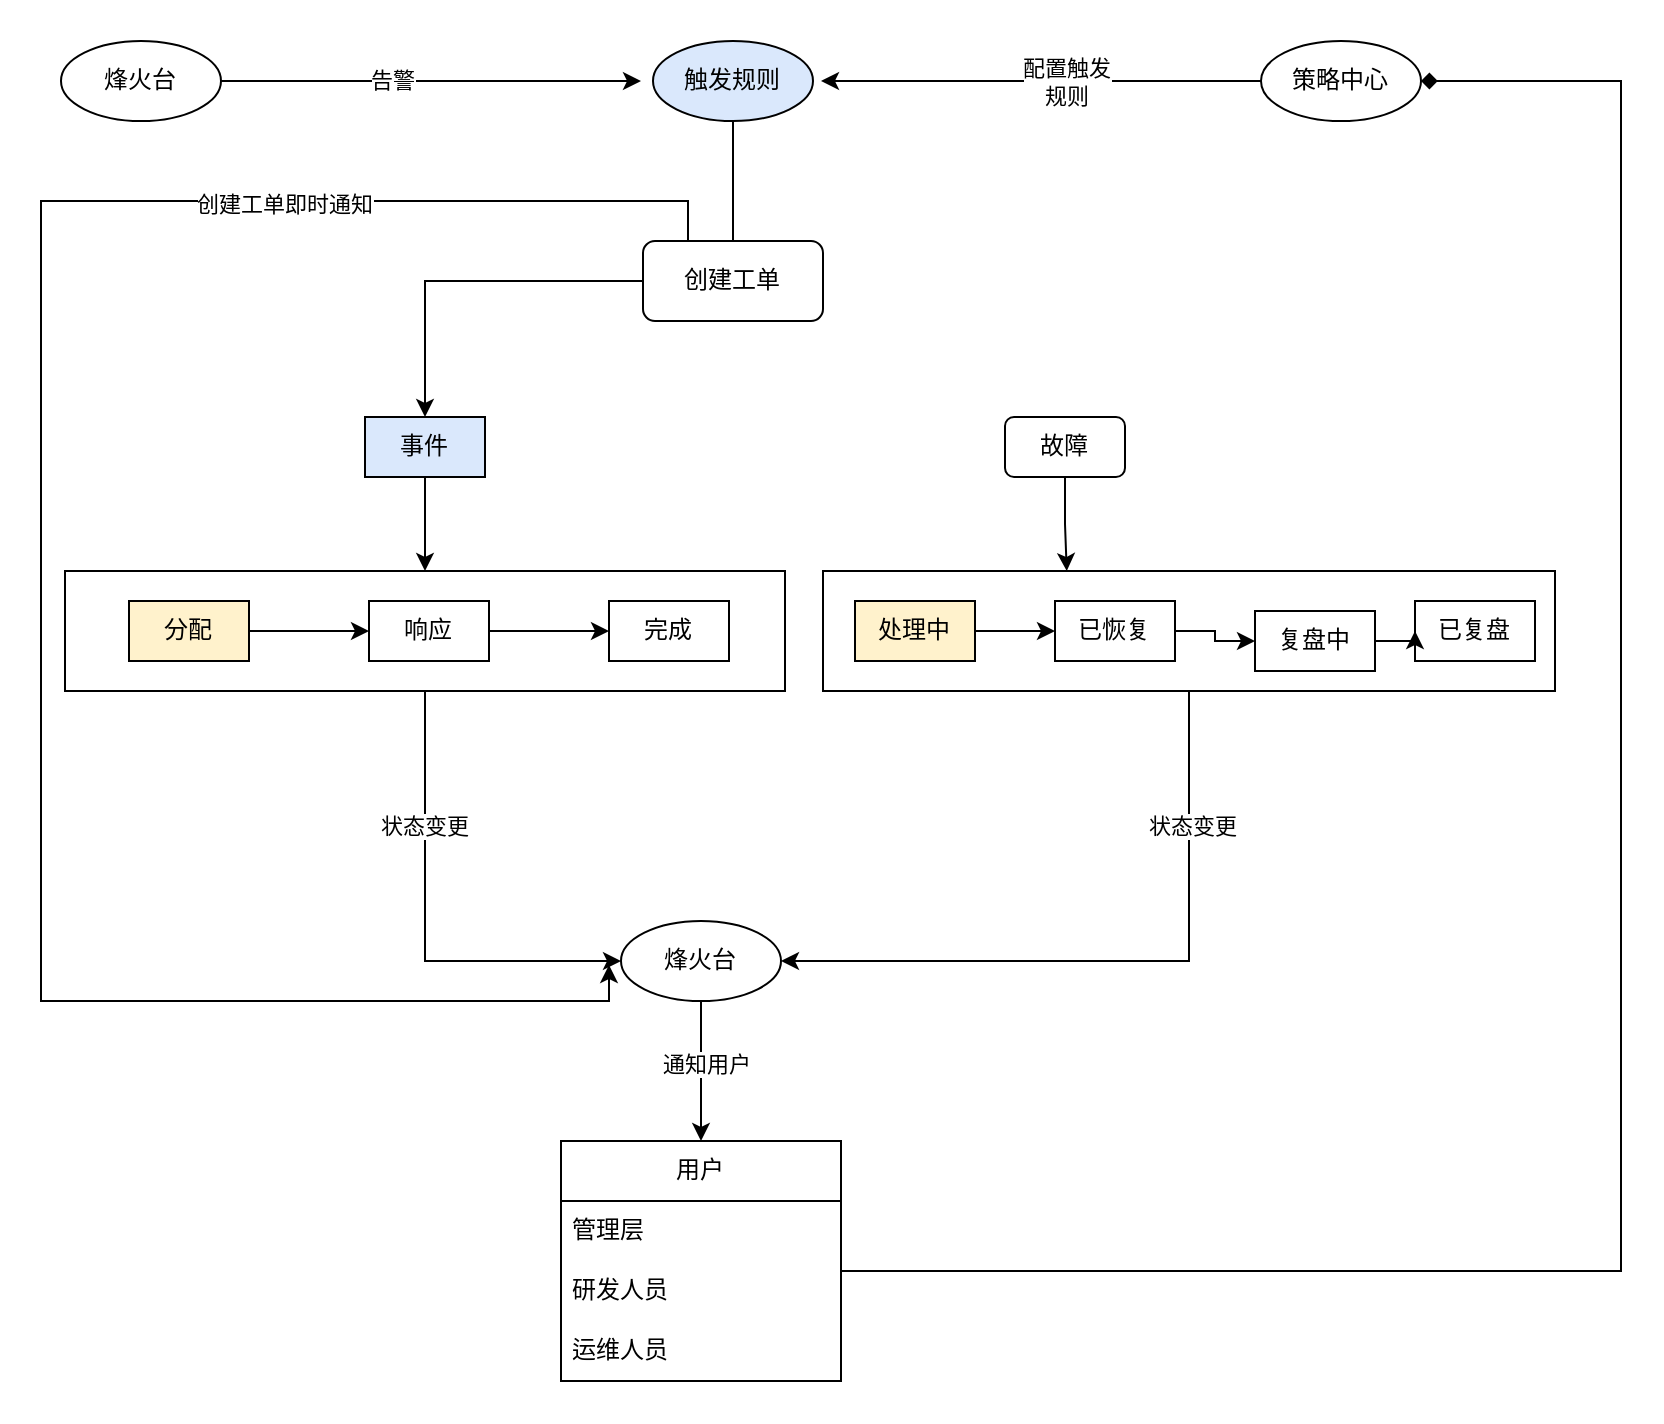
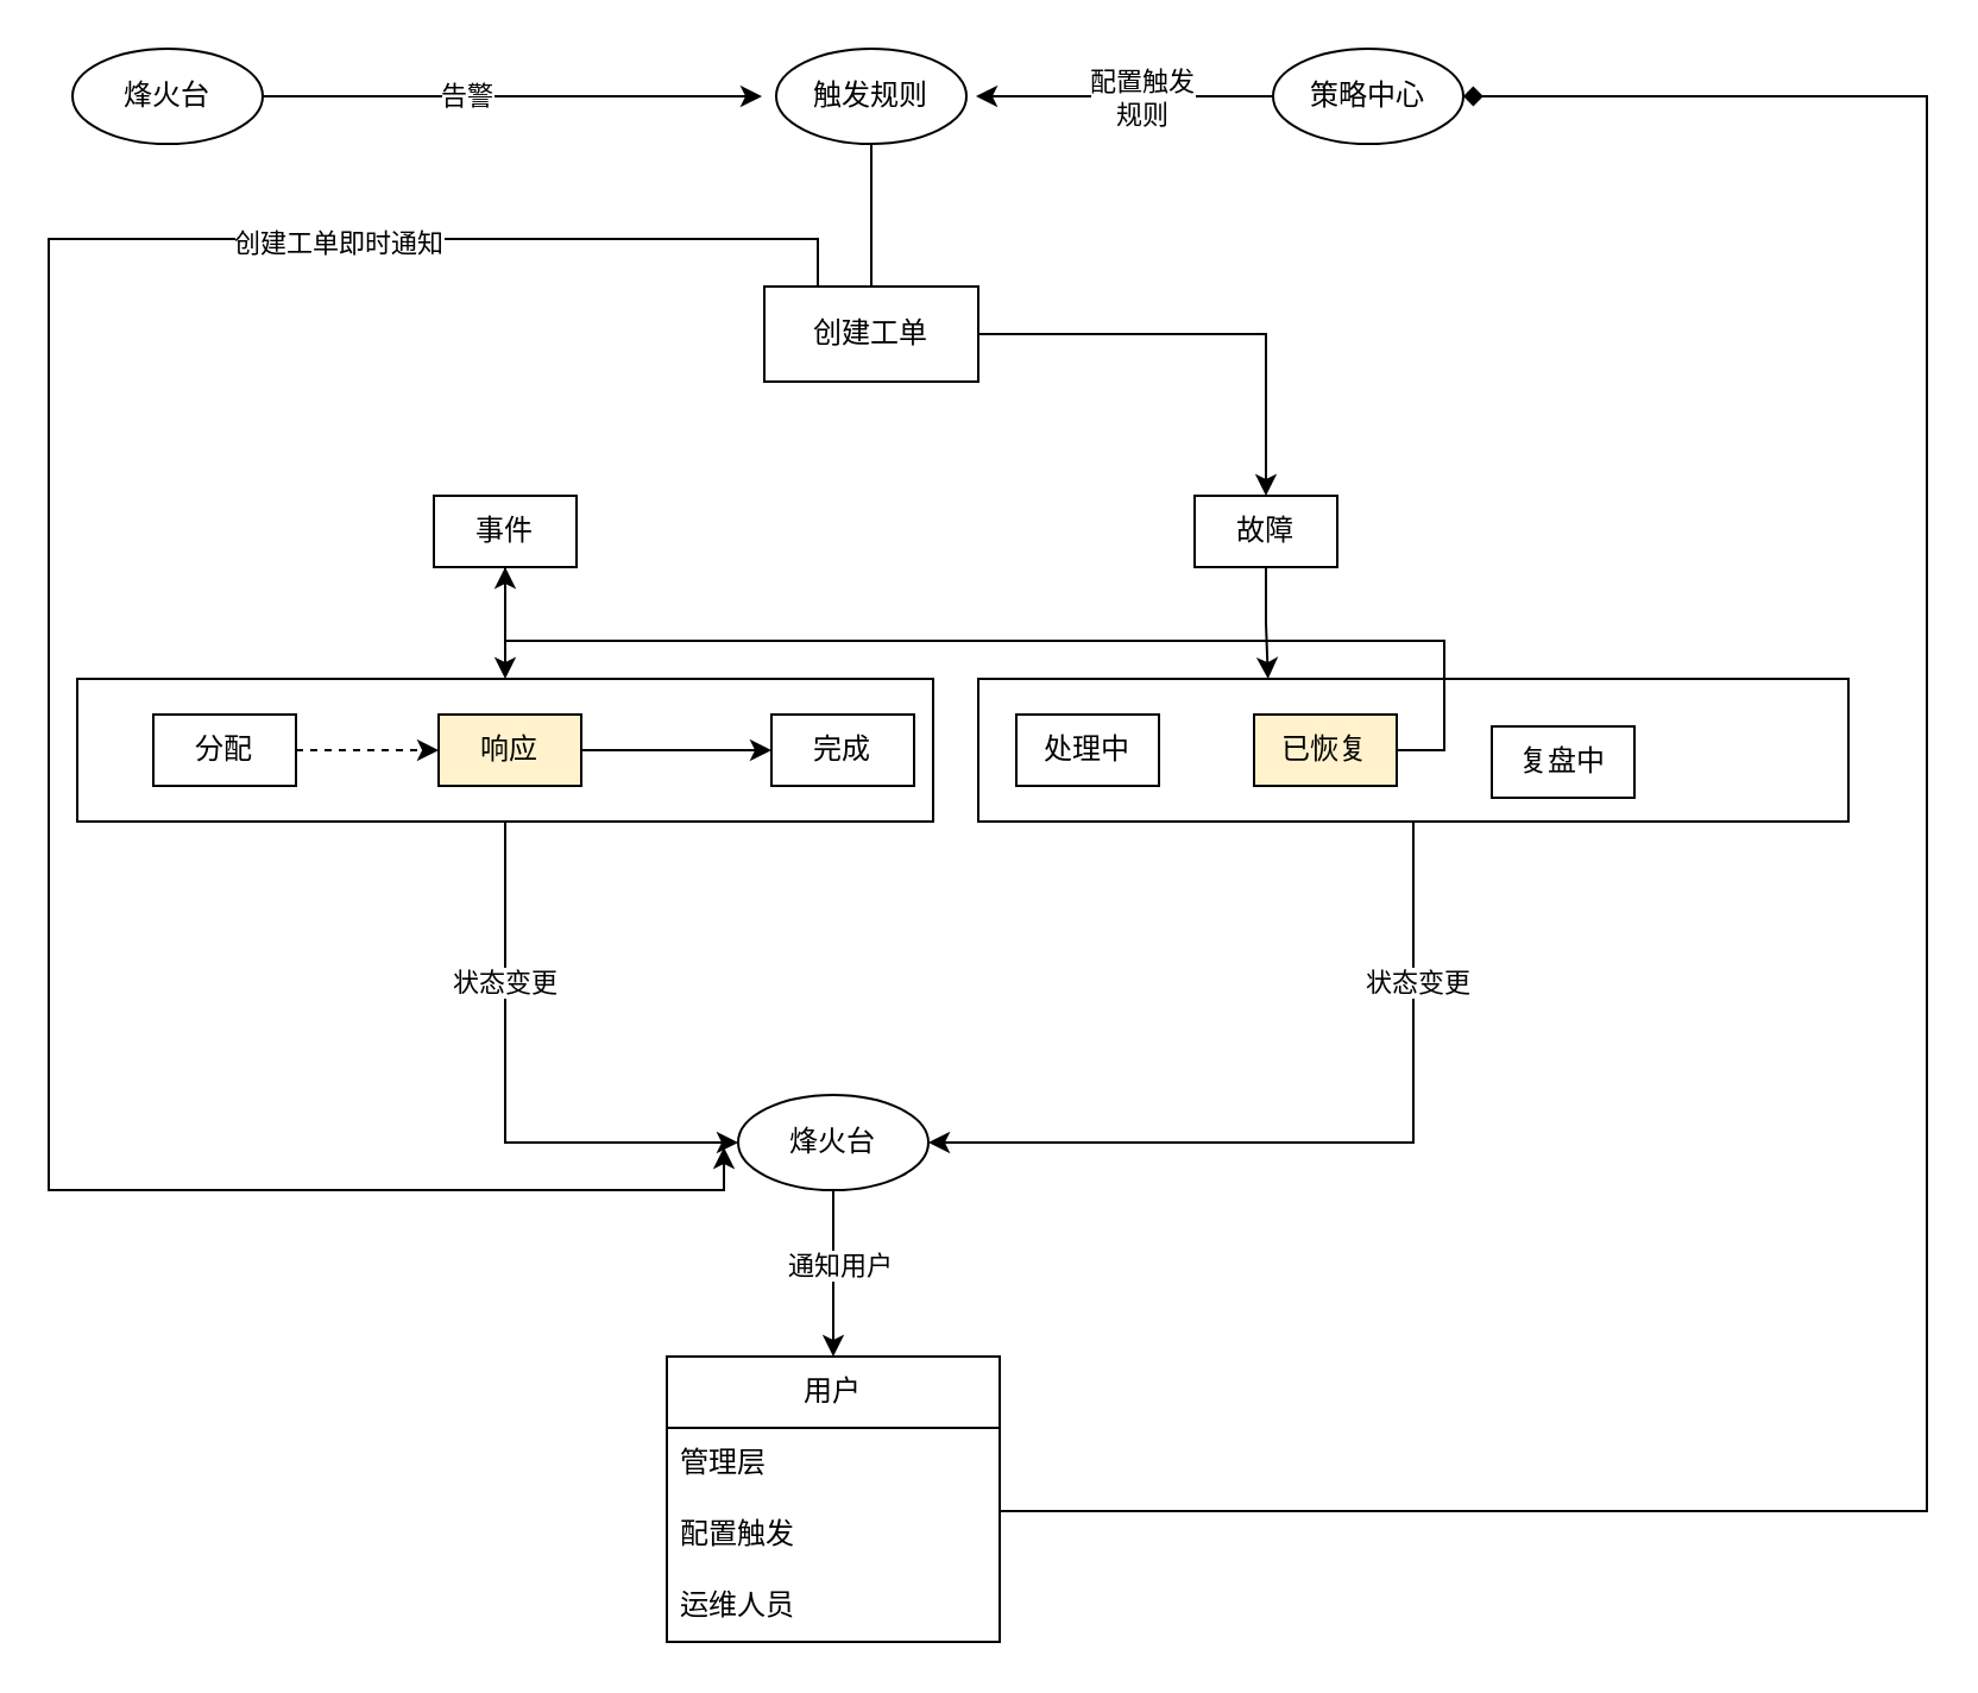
  <mxCell id="0" />
  <mxCell id="1" parent="0" />
  <mxCell id="2" value="用户" style="swimlane;fontStyle=0;childLayout=stackLayout;horizontal=1;startSize=30;horizontalStack=0;resizeParent=1;resizeParentMax=0;resizeLast=0;collapsible=1;marginBottom=0;whiteSpace=wrap;html=1;" parent="1" vertex="1"><mxGeometry x="280" y="570" width="140" height="120" as="geometry"><mxRectangle x="430" y="370" width="60" height="30" as="alternateBounds" /></mxGeometry></mxCell>
  <mxCell id="3" value="管理层" style="text;strokeColor=none;fillColor=none;align=left;verticalAlign=middle;spacingLeft=4;spacingRight=4;overflow=hidden;points=[[0,0.5],[1,0.5]];portConstraint=eastwest;rotatable=0;whiteSpace=wrap;html=1;" parent="2" vertex="1"><mxGeometry y="30" width="140" height="30" as="geometry" /></mxCell>
- <mxCell id="4" value="研发人员" style="text;strokeColor=none;fillColor=none;align=left;verticalAlign=middle;spacingLeft=4;spacingRight=4;overflow=hidden;points=[[0,0.5],[1,0.5]];portConstraint=eastwest;rotatable=0;whiteSpace=wrap;html=1;" parent="2" vertex="1"><mxGeometry y="60" width="140" height="30" as="geometry" /></mxCell>
+ <mxCell id="4" value="配置触发" style="text;strokeColor=none;fillColor=none;align=left;verticalAlign=middle;spacingLeft=4;spacingRight=4;overflow=hidden;points=[[0,0.5],[1,0.5]];portConstraint=eastwest;rotatable=0;whiteSpace=wrap;html=1;" parent="2" vertex="1"><mxGeometry y="60" width="140" height="30" as="geometry" /></mxCell>
  <mxCell id="5" value="运维人员" style="text;strokeColor=none;fillColor=none;align=left;verticalAlign=middle;spacingLeft=4;spacingRight=4;overflow=hidden;points=[[0,0.5],[1,0.5]];portConstraint=eastwest;rotatable=0;whiteSpace=wrap;html=1;" parent="2" vertex="1"><mxGeometry y="90" width="140" height="30" as="geometry" /></mxCell>
  <mxCell id="6" style="edgeStyle=orthogonalEdgeStyle;rounded=0;orthogonalLoop=1;jettySize=auto;html=1;exitX=0.5;exitY=1;exitDx=0;exitDy=0;entryX=0.5;entryY=0;entryDx=0;entryDy=0;endArrow=none;" parent="1" source="7" target="12" edge="1"><mxGeometry relative="1" as="geometry"><mxPoint x="366" y="107" as="targetPoint" /></mxGeometry></mxCell>
- <mxCell id="7" value="触发规则" style="ellipse;whiteSpace=wrap;html=1;fillColor=#dae8fc;" parent="1" vertex="1"><mxGeometry x="326" y="20" width="80" height="40" as="geometry" /></mxCell>
- <mxCell id="8" style="edgeStyle=orthogonalEdgeStyle;rounded=0;orthogonalLoop=1;jettySize=auto;html=1;exitX=0;exitY=0.5;exitDx=0;exitDy=0;" edge="1" parent="1" source="12" target="21"><mxGeometry relative="1" as="geometry" /></mxCell>
+ <mxCell id="7" value="触发规则" style="ellipse;whiteSpace=wrap;html=1;" parent="1" vertex="1"><mxGeometry x="326" y="20" width="80" height="40" as="geometry" /></mxCell>
+ <mxCell id="9" style="edgeStyle=orthogonalEdgeStyle;rounded=0;orthogonalLoop=1;jettySize=auto;html=1;exitX=1;exitY=0.5;exitDx=0;exitDy=0;entryX=0.5;entryY=0;entryDx=0;entryDy=0;" edge="1" parent="1" source="12" target="23"><mxGeometry relative="1" as="geometry" /></mxCell>
  <mxCell id="10" style="edgeStyle=orthogonalEdgeStyle;rounded=0;orthogonalLoop=1;jettySize=auto;html=1;exitX=0.25;exitY=0;exitDx=0;exitDy=0;entryX=-0.075;entryY=0.55;entryDx=0;entryDy=0;entryPerimeter=0;" edge="1" parent="1" source="12" target="42"><mxGeometry relative="1" as="geometry"><Array as="points"><mxPoint x="344" y="100" /><mxPoint x="20" y="100" /><mxPoint x="20" y="500" /><mxPoint x="304" y="500" /></Array></mxGeometry></mxCell>
  <mxCell id="11" value="创建工单即时通知" style="edgeLabel;html=1;align=center;verticalAlign=middle;resizable=0;points=[];" vertex="1" connectable="0" parent="10"><mxGeometry x="-0.435" y="1" relative="1" as="geometry"><mxPoint x="73" as="offset" /></mxGeometry></mxCell>
- <mxCell id="12" value="创建工单" style="rounded=1;whiteSpace=wrap;html=1;" parent="1" vertex="1"><mxGeometry x="321" y="120" width="90" height="40" as="geometry" /></mxCell>
+ <mxCell id="12" value="创建工单" style="whiteSpace=wrap;html=1;rounded=0;" parent="1" vertex="1"><mxGeometry x="321" y="120" width="90" height="40" as="geometry" /></mxCell>
  <mxCell id="13" style="edgeStyle=orthogonalEdgeStyle;rounded=0;orthogonalLoop=1;jettySize=auto;html=1;exitX=1;exitY=0.5;exitDx=0;exitDy=0;" parent="1" source="15" edge="1"><mxGeometry relative="1" as="geometry"><mxPoint x="320" y="40" as="targetPoint" /></mxGeometry></mxCell>
  <mxCell id="14" value="告警" style="edgeLabel;html=1;align=center;verticalAlign=middle;resizable=0;points=[];" parent="13" vertex="1" connectable="0"><mxGeometry x="-0.194" y="1" relative="1" as="geometry"><mxPoint as="offset" /></mxGeometry></mxCell>
  <mxCell id="15" value="烽火台" style="ellipse;whiteSpace=wrap;html=1;" parent="1" vertex="1"><mxGeometry x="30" y="20" width="80" height="40" as="geometry" /></mxCell>
  <mxCell id="16" style="edgeStyle=orthogonalEdgeStyle;rounded=0;orthogonalLoop=1;jettySize=auto;html=1;exitX=0;exitY=0.5;exitDx=0;exitDy=0;" parent="1" source="18" edge="1"><mxGeometry relative="1" as="geometry"><mxPoint x="410" y="40" as="targetPoint" /></mxGeometry></mxCell>
  <mxCell id="17" value="配置触发&lt;br&gt;规则" style="edgeLabel;html=1;align=center;verticalAlign=middle;resizable=0;points=[];" parent="16" vertex="1" connectable="0"><mxGeometry x="-0.109" y="-3" relative="1" as="geometry"><mxPoint y="3" as="offset" /></mxGeometry></mxCell>
- <mxCell id="18" value="策略中心" style="ellipse;whiteSpace=wrap;html=1;" parent="1" vertex="1"><mxGeometry x="630" y="20" width="80" height="40" as="geometry" /></mxCell>
+ <mxCell id="18" value="策略中心" style="ellipse;whiteSpace=wrap;html=1;" parent="1" vertex="1"><mxGeometry x="535" y="20" width="80" height="40" as="geometry" /></mxCell>
  <mxCell id="19" style="edgeStyle=orthogonalEdgeStyle;rounded=0;orthogonalLoop=1;jettySize=auto;html=1;exitX=1;exitY=0.5;exitDx=0;exitDy=0;entryX=1;entryY=0.5;entryDx=0;entryDy=0;endArrow=diamond;" parent="1" source="4" target="18" edge="1"><mxGeometry relative="1" as="geometry"><mxPoint x="800" y="50" as="targetPoint" /><Array as="points"><mxPoint x="810" y="635" /><mxPoint x="810" y="40" /></Array></mxGeometry></mxCell>
  <mxCell id="20" style="edgeStyle=orthogonalEdgeStyle;rounded=0;orthogonalLoop=1;jettySize=auto;html=1;exitX=0.5;exitY=1;exitDx=0;exitDy=0;entryX=0.5;entryY=0;entryDx=0;entryDy=0;" edge="1" parent="1" source="21" target="34"><mxGeometry relative="1" as="geometry" /></mxCell>
- <mxCell id="21" value="事件" style="rounded=0;whiteSpace=wrap;html=1;fillColor=#dae8fc;" vertex="1" parent="1"><mxGeometry x="182" y="208" width="60" height="30" as="geometry" /></mxCell>
+ <mxCell id="21" value="事件" style="rounded=0;whiteSpace=wrap;html=1;" vertex="1" parent="1"><mxGeometry x="182" y="208" width="60" height="30" as="geometry" /></mxCell>
  <mxCell id="22" style="edgeStyle=orthogonalEdgeStyle;rounded=0;orthogonalLoop=1;jettySize=auto;html=1;exitX=0.5;exitY=1;exitDx=0;exitDy=0;entryX=0.333;entryY=0;entryDx=0;entryDy=0;entryPerimeter=0;" edge="1" parent="1" source="23" target="25"><mxGeometry relative="1" as="geometry" /></mxCell>
- <mxCell id="23" value="故障" style="whiteSpace=wrap;html=1;rounded=1;" vertex="1" parent="1"><mxGeometry x="502" y="208" width="60" height="30" as="geometry" /></mxCell>
+ <mxCell id="23" value="故障" style="rounded=0;whiteSpace=wrap;html=1;" vertex="1" parent="1"><mxGeometry x="502" y="208" width="60" height="30" as="geometry" /></mxCell>
  <mxCell id="24" value="" style="group" vertex="1" connectable="0" parent="1"><mxGeometry x="411" y="285" width="366" height="60" as="geometry" /></mxCell>
  <mxCell id="25" value="" style="rounded=0;whiteSpace=wrap;html=1;movable=1;resizable=1;rotatable=1;deletable=1;editable=1;locked=0;connectable=1;" vertex="1" parent="24"><mxGeometry width="366" height="60" as="geometry" /></mxCell>
- <mxCell id="26" value="处理中" style="rounded=0;whiteSpace=wrap;html=1;fillColor=#fff2cc;" vertex="1" parent="24"><mxGeometry x="16" y="15" width="60" height="30" as="geometry" /></mxCell>
- <mxCell id="27" value="已恢复" style="rounded=0;whiteSpace=wrap;html=1;" vertex="1" parent="24"><mxGeometry x="116" y="15" width="60" height="30" as="geometry" /></mxCell>
+ <mxCell id="26" value="处理中" style="rounded=0;whiteSpace=wrap;html=1;" vertex="1" parent="24"><mxGeometry x="16" y="15" width="60" height="30" as="geometry" /></mxCell>
+ <mxCell id="27" value="已恢复" style="rounded=0;whiteSpace=wrap;html=1;fillColor=#fff2cc;" vertex="1" parent="24"><mxGeometry x="116" y="15" width="60" height="30" as="geometry" /></mxCell>
  <mxCell id="28" value="复盘中" style="rounded=0;whiteSpace=wrap;html=1;" vertex="1" parent="24"><mxGeometry x="216" y="20" width="60" height="30" as="geometry" /></mxCell>
- <mxCell id="29" value="已复盘" style="rounded=0;whiteSpace=wrap;html=1;" vertex="1" parent="24"><mxGeometry x="296" y="15" width="60" height="30" as="geometry" /></mxCell>
- <mxCell id="30" style="edgeStyle=orthogonalEdgeStyle;rounded=0;orthogonalLoop=1;jettySize=auto;html=1;exitX=1;exitY=0.5;exitDx=0;exitDy=0;entryX=0;entryY=0.5;entryDx=0;entryDy=0;" edge="1" parent="24" source="26" target="27"><mxGeometry relative="1" as="geometry" /></mxCell>
- <mxCell id="31" style="edgeStyle=orthogonalEdgeStyle;rounded=0;orthogonalLoop=1;jettySize=auto;html=1;exitX=1;exitY=0.5;exitDx=0;exitDy=0;entryX=0;entryY=0.5;entryDx=0;entryDy=0;" edge="1" parent="24" source="27" target="28"><mxGeometry relative="1" as="geometry" /></mxCell>
- <mxCell id="32" style="edgeStyle=orthogonalEdgeStyle;rounded=0;orthogonalLoop=1;jettySize=auto;html=1;exitX=1;exitY=0.5;exitDx=0;exitDy=0;entryX=0;entryY=0.5;entryDx=0;entryDy=0;" edge="1" parent="24" source="28" target="29"><mxGeometry relative="1" as="geometry" /></mxCell>
+ <mxCell id="31" style="edgeStyle=orthogonalEdgeStyle;rounded=0;orthogonalLoop=1;jettySize=auto;html=1;exitX=1;exitY=0.5;exitDx=0;exitDy=0;" edge="1" parent="24" source="27" target="21"><mxGeometry relative="1" as="geometry" /></mxCell>
  <mxCell id="33" value="" style="group" vertex="1" connectable="0" parent="1"><mxGeometry x="32" y="285" width="360" height="60" as="geometry" /></mxCell>
  <mxCell id="34" value="" style="rounded=0;whiteSpace=wrap;html=1;" vertex="1" parent="33"><mxGeometry width="360" height="60" as="geometry" /></mxCell>
- <mxCell id="35" value="分配" style="rounded=0;whiteSpace=wrap;html=1;fillColor=#fff2cc;" vertex="1" parent="33"><mxGeometry x="32" y="15" width="60" height="30" as="geometry" /></mxCell>
- <mxCell id="36" value="响应" style="rounded=0;whiteSpace=wrap;html=1;" vertex="1" parent="33"><mxGeometry x="152" y="15" width="60" height="30" as="geometry" /></mxCell>
- <mxCell id="37" value="完成" style="rounded=0;whiteSpace=wrap;html=1;" vertex="1" parent="33"><mxGeometry x="272" y="15" width="60" height="30" as="geometry" /></mxCell>
- <mxCell id="38" style="edgeStyle=orthogonalEdgeStyle;rounded=0;orthogonalLoop=1;jettySize=auto;html=1;exitX=1;exitY=0.5;exitDx=0;exitDy=0;entryX=0;entryY=0.5;entryDx=0;entryDy=0;" edge="1" parent="33" source="35" target="36"><mxGeometry relative="1" as="geometry" /></mxCell>
+ <mxCell id="35" value="分配" style="rounded=0;whiteSpace=wrap;html=1;" vertex="1" parent="33"><mxGeometry x="32" y="15" width="60" height="30" as="geometry" /></mxCell>
+ <mxCell id="36" value="响应" style="rounded=0;whiteSpace=wrap;html=1;fillColor=#fff2cc;" vertex="1" parent="33"><mxGeometry x="152" y="15" width="60" height="30" as="geometry" /></mxCell>
+ <mxCell id="37" value="完成" style="rounded=0;whiteSpace=wrap;html=1;" vertex="1" parent="33"><mxGeometry x="292" y="15" width="60" height="30" as="geometry" /></mxCell>
+ <mxCell id="38" style="edgeStyle=orthogonalEdgeStyle;rounded=0;orthogonalLoop=1;jettySize=auto;html=1;exitX=1;exitY=0.5;exitDx=0;exitDy=0;entryX=0;entryY=0.5;entryDx=0;entryDy=0;dashed=1;" edge="1" parent="33" source="35" target="36"><mxGeometry relative="1" as="geometry" /></mxCell>
  <mxCell id="39" style="edgeStyle=orthogonalEdgeStyle;rounded=0;orthogonalLoop=1;jettySize=auto;html=1;exitX=1;exitY=0.5;exitDx=0;exitDy=0;entryX=0;entryY=0.5;entryDx=0;entryDy=0;" edge="1" parent="33" source="36" target="37"><mxGeometry relative="1" as="geometry" /></mxCell>
  <mxCell id="40" style="edgeStyle=orthogonalEdgeStyle;rounded=0;orthogonalLoop=1;jettySize=auto;html=1;exitX=0.5;exitY=1;exitDx=0;exitDy=0;entryX=0.5;entryY=0;entryDx=0;entryDy=0;" edge="1" parent="1" source="42" target="2"><mxGeometry relative="1" as="geometry" /></mxCell>
  <mxCell id="41" value="通知用户" style="edgeLabel;html=1;align=center;verticalAlign=middle;resizable=0;points=[];" vertex="1" connectable="0" parent="40"><mxGeometry x="-0.114" y="2" relative="1" as="geometry"><mxPoint as="offset" /></mxGeometry></mxCell>
  <mxCell id="42" value="烽火台" style="ellipse;whiteSpace=wrap;html=1;" vertex="1" parent="1"><mxGeometry x="310" y="460" width="80" height="40" as="geometry" /></mxCell>
  <mxCell id="43" style="edgeStyle=orthogonalEdgeStyle;rounded=0;orthogonalLoop=1;jettySize=auto;html=1;exitX=0.5;exitY=1;exitDx=0;exitDy=0;entryX=0;entryY=0.5;entryDx=0;entryDy=0;" edge="1" parent="1" source="34" target="42"><mxGeometry relative="1" as="geometry" /></mxCell>
  <mxCell id="44" value="状态变更" style="edgeLabel;html=1;align=center;verticalAlign=middle;resizable=0;points=[];" vertex="1" connectable="0" parent="43"><mxGeometry x="-0.425" y="-1" relative="1" as="geometry"><mxPoint as="offset" /></mxGeometry></mxCell>
  <mxCell id="45" style="edgeStyle=orthogonalEdgeStyle;rounded=0;orthogonalLoop=1;jettySize=auto;html=1;exitX=0.5;exitY=1;exitDx=0;exitDy=0;entryX=1;entryY=0.5;entryDx=0;entryDy=0;" edge="1" parent="1" source="25" target="42"><mxGeometry relative="1" as="geometry" /></mxCell>
  <mxCell id="46" value="状态变更" style="edgeLabel;html=1;align=center;verticalAlign=middle;resizable=0;points=[];" vertex="1" connectable="0" parent="45"><mxGeometry x="-0.605" y="1" relative="1" as="geometry"><mxPoint as="offset" /></mxGeometry></mxCell>
